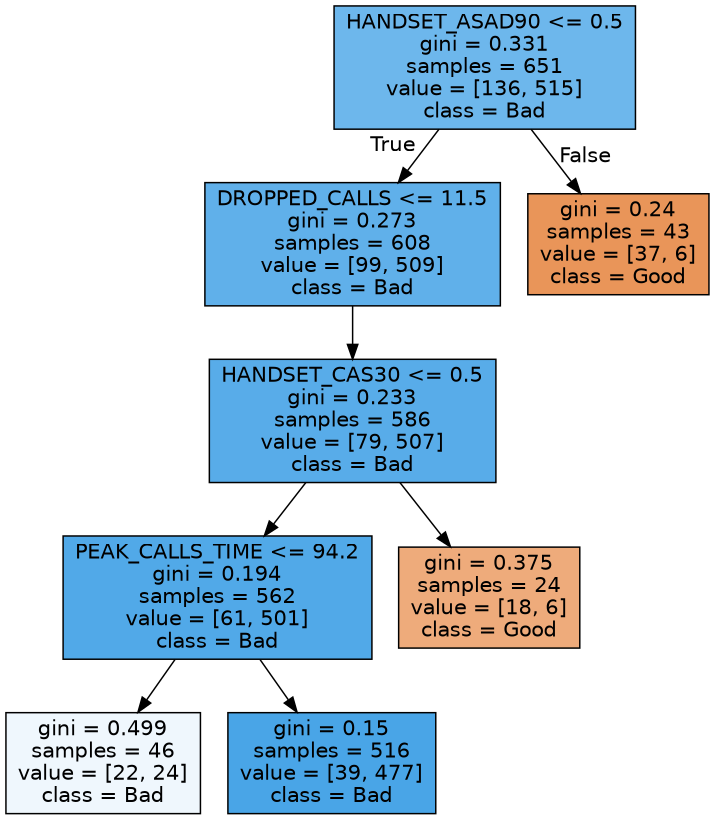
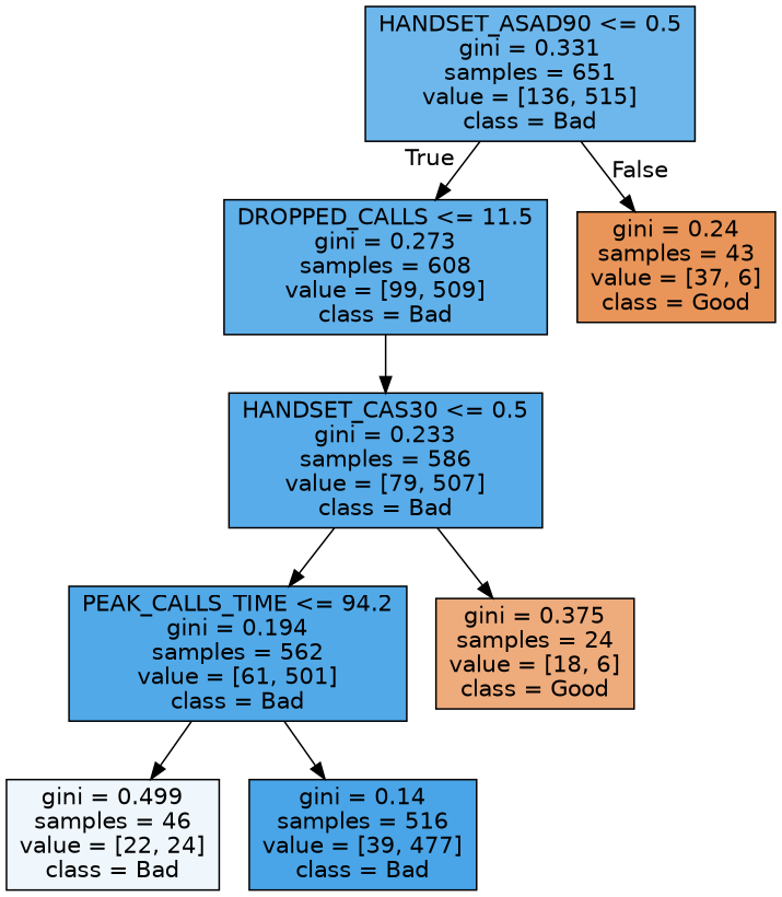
  digraph {
    node [color=black fontname=helvetica shape=box style=filled]
    edge [fontname=helvetica]
    n1 [fillcolor="#6db7ec" label="HANDSET_ASAD90 <= 0.5\ngini = 0.331\nsamples = 651\nvalue = [136, 515]\nclass = Bad"]
    n2 [fillcolor="#60b0ea" label="DROPPED_CALLS <= 11.5\ngini = 0.273\nsamples = 608\nvalue = [99, 509]\nclass = Bad"]
    n3 [fillcolor="#e99559" label="gini = 0.24\nsamples = 43\nvalue = [37, 6]\nclass = Good"]
    n4 [fillcolor="#58ace9" label="HANDSET_CAS30 <= 0.5\ngini = 0.233\nsamples = 586\nvalue = [79, 507]\nclass = Bad"]
    n5 [fillcolor="#51a9e8" label="PEAK_CALLS_TIME <= 94.2\ngini = 0.194\nsamples = 562\nvalue = [61, 501]\nclass = Bad"]
    n6 [fillcolor="#eeab7b" label="gini = 0.375\nsamples = 24\nvalue = [18, 6]\nclass = Good"]
    n7 [fillcolor="#eff7fd" label="gini = 0.499\nsamples = 46\nvalue = [22, 24]\nclass = Bad"]
-   n8 [fillcolor="#49a5e7" label="gini = 0.15\nsamples = 516\nvalue = [39, 477]\nclass = Bad"]
+   n8 [fillcolor="#49a5e7" label="gini = 0.14\nsamples = 516\nvalue = [39, 477]\nclass = Bad"]
    n1 -> n2 [headlabel=True labelangle=45 labeldistance=2.5]
    n1 -> n3 [headlabel=False labelangle=-45 labeldistance=2.5]
    n2 -> n4
    n4 -> n5
    n4 -> n6
    n5 -> n7
    n5 -> n8
  }
